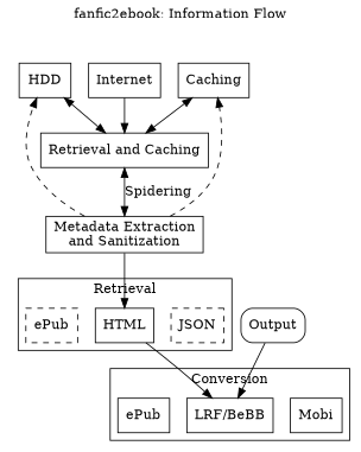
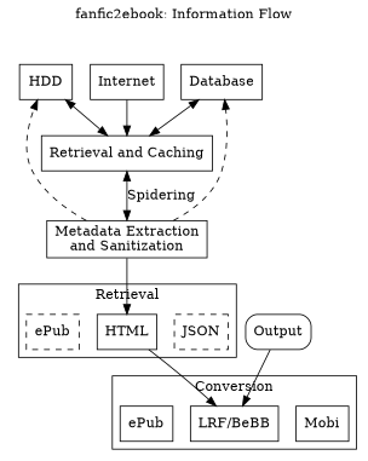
  digraph {
    label="fanfic2ebook: Information Flow"
    labelloc=t
    node [shape=box]
-   n1 [label=Caching]
+   n1 [label=Database]
    n2 [label=Internet]
    n3 [label=HDD]
    n4 [label=JSON style=dashed]
    n5 [label=HTML]
    n6 [label=ePub style=dashed]
    n7 [label=Mobi]
    n8 [label="LRF/BeBB"]
    n9 [label=ePub]
    n10 [label="Retrieval and Caching"]
    n11 [label="Metadata Extraction\nand Sanitization"]
    n12 [label=Output style=rounded]
    subgraph cluster_1 {
      style=invisible
      n1
      n2
      n3
    }
    subgraph cluster_2 {
      label=Retrieval
      n4
      n5
      n6
    }
    subgraph cluster_3 {
      label=Conversion
      n7
      n8
      n9
    }
    n1 -> n10 [dir=both]
    n2 -> n10
    n3 -> n10 [dir=both]
    n5 -> n8
    n10 -> n11 [dir=both label=Spidering]
    n11 -> n1 [style=dashed]
    n11 -> n3 [style=dashed]
    n11 -> n5
    n12 -> n8
  }
